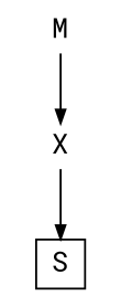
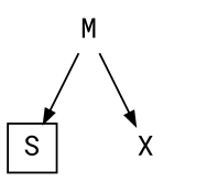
  digraph {
    fontname="Roboto Mono"
    node [fontname="Roboto Mono" shape=plaintext]
    edge [arrowsize=0.7 fontname="Roboto Mono"]
    S [height=0 shape=square]
    M [height=0]
    X [height=0]
-   X -> S
+   M -> S
    M -> X
  }
